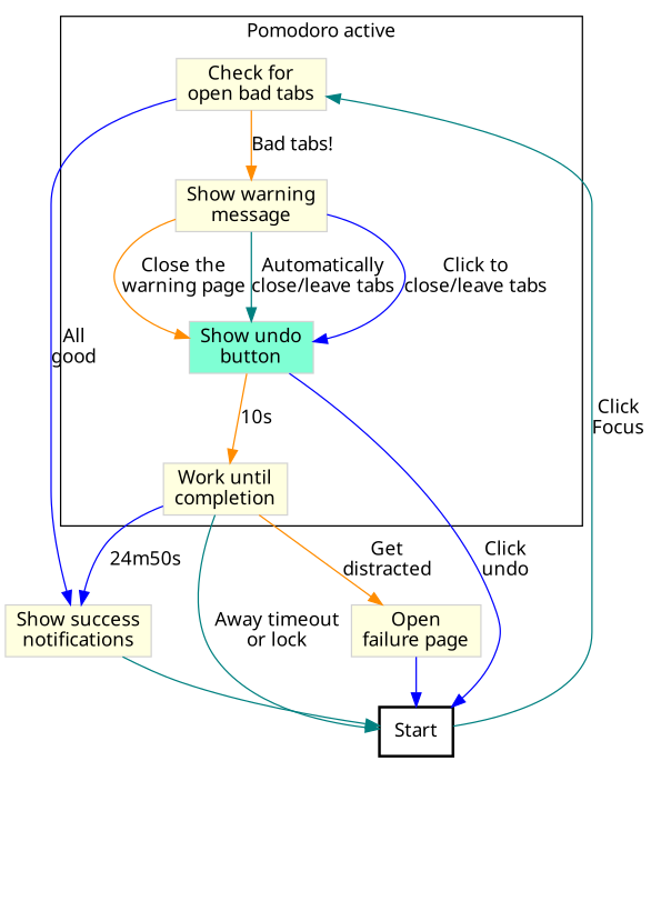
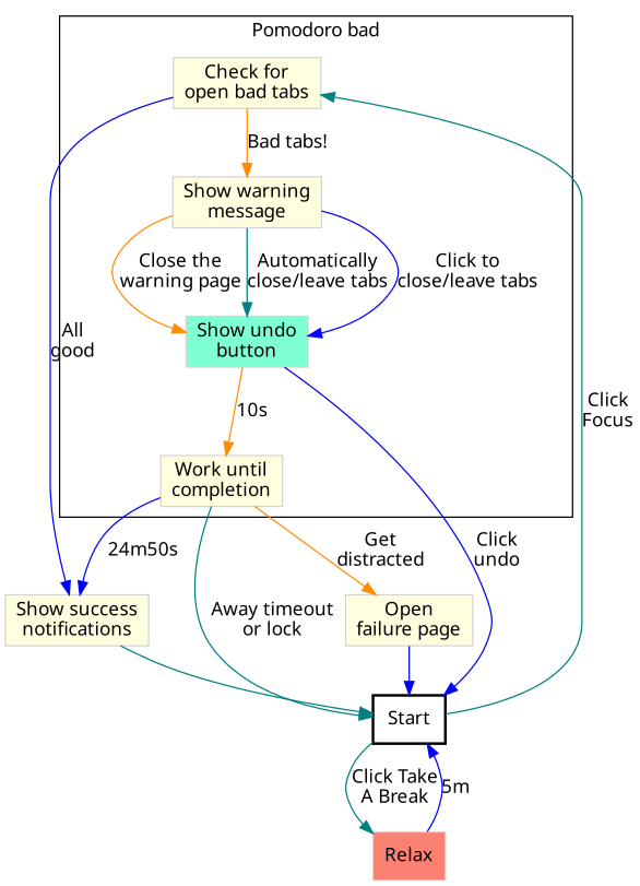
  digraph {
    fontname="Noto Sans"
    node [color=lightgrey fillcolor=lightyellow fontname="Noto Sans" shape=box style=filled]
    edge [color=blue fontname="Noto Sans"]
    n1 [label="Work until\ncompletion"]
    n2 [fillcolor=aquamarine label="Show undo\nbutton"]
    n3 [label="Show warning\nmessage"]
    n4 [label="Check for\nopen bad tabs"]
    n5 [color=black fillcolor=white label=Start style="bold,filled"]
    n6 [label="Show success\nnotifications"]
    n7 [label="Open\nfailure page"]
+   n8 [fillcolor=salmon label=Relax]
    subgraph cluster_1 {
-     label="Pomodoro active"
+     label="Pomodoro bad"
      n1
      n2
      n3
      n4
    }
    n1 -> n5 [color=teal label="Away timeout\nor lock"]
    n1 -> n6 [label="24m50s"]
    n1 -> n7 [color=darkorange label="Get\ndistracted"]
    n2 -> n1 [color=darkorange label="10s"]
    n2 -> n5 [label="Click\nundo"]
    n3 -> n2 [color=teal label="Automatically\nclose/leave tabs"]
    n3 -> n2 [label="Click to\nclose/leave tabs"]
    n3 -> n2 [color=darkorange label="Close the\nwarning page"]
    n4 -> n3 [color=darkorange label="Bad tabs!"]
    n4 -> n6 [label="All\ngood"]
    n5 -> n4 [color=teal label="Click\nFocus"]
+   n5 -> n8 [color=teal label="Click Take\nA Break"]
    n6 -> n5 [color=teal]
    n7 -> n5
+   n8 -> n5 [label="5m"]
  }
